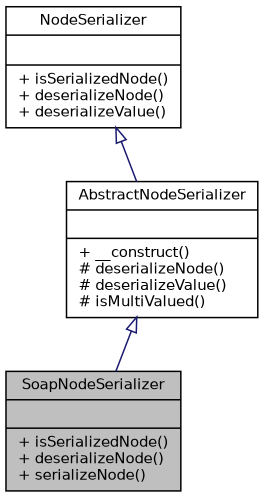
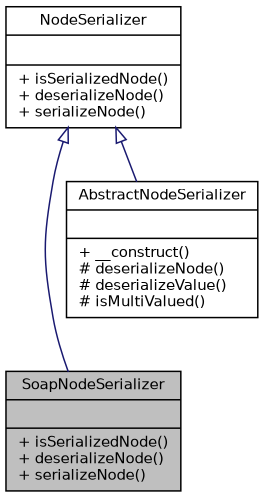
  digraph {
    node [color=black fillcolor=white fontname=Helvetica fontsize=10 shape=record style=filled]
    edge [arrowtail=onormal color=midnightblue dir=back fontname=Helvetica fontsize=10 labelfontname=Helvetica labelfontsize=10 style=solid]
    n1 [fillcolor=grey75 fontcolor=black height=0.2 label="{SoapNodeSerializer\n||+ isSerializedNode()\l+ deserializeNode()\l+ serializeNode()\l}" width=0.4]
    n2 [height=0.2 label="{AbstractNodeSerializer\n||+ __construct()\l# deserializeNode()\l# deserializeValue()\l# isMultiValued()\l}" width=0.4]
-   n3 [height=0.2 label="{NodeSerializer\n||+ isSerializedNode()\l+ deserializeNode()\l+ deserializeValue()\l}" width=0.4]
-   n2 -> n1
+   n3 [height=0.2 label="{NodeSerializer\n||+ isSerializedNode()\l+ deserializeNode()\l+ serializeNode()\l}" width=0.4]
+   n3 -> n1
    n3 -> n2
  }
